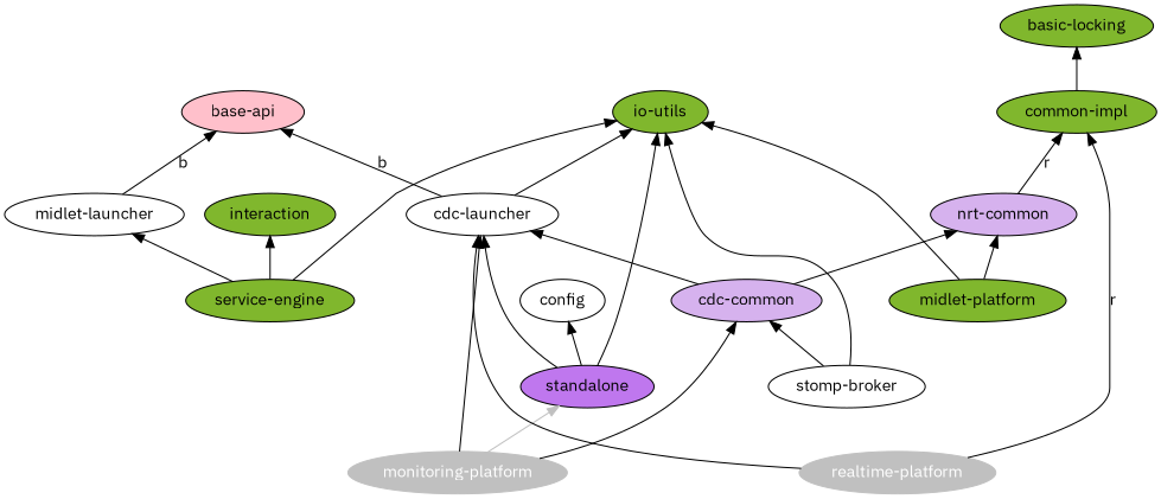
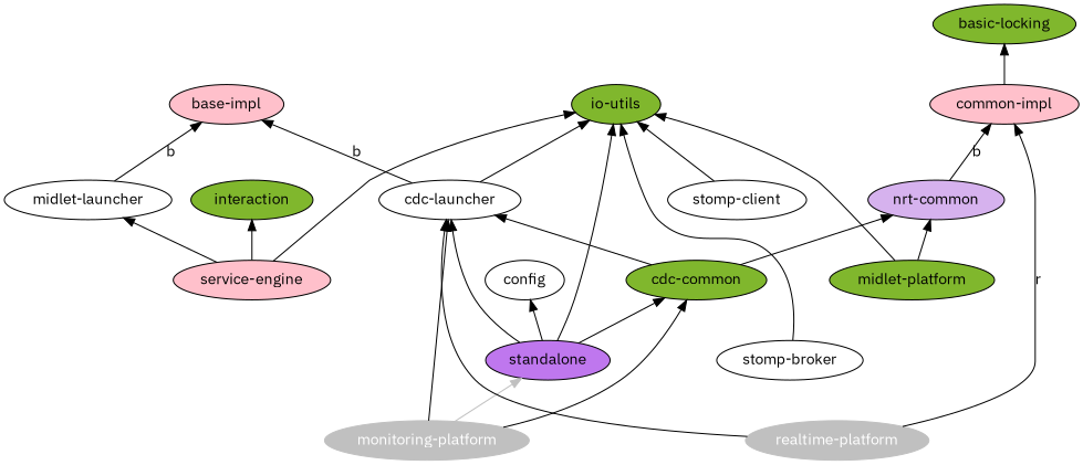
  digraph {
    compound=true
    fontname="IBM Plex Sans"
    rankdir=BT
    node [fontname="IBM Plex Sans" style=filled]
    edge [fontname="IBM Plex Sans"]
    "io-utils" [fillcolor="#80B72D"]
    "basic-locking" [fillcolor="#80B72D"]
    interaction [fillcolor="#80B72D"]
-   "service-engine" [fillcolor="#80B72D"]
-   "base-api" [fillcolor="#FFC0CB"]
-   "common-impl" [fillcolor="#80B72D"]
+   "service-engine" [fillcolor="#FFC0CB"]
+   "base-api" [fillcolor="#FFC0CB" label="base-impl"]
+   "common-impl" [fillcolor="#FFC0CB"]
    "nrt-common" [fillcolor="#D6B2EE"]
-   "cdc-common" [fillcolor="#D6B2EE"]
+   "cdc-common" [fillcolor="#80B72D"]
    "cdc-launcher" [style=""]
    "midlet-launcher" [style=""]
    standalone [fillcolor="#BF77EE"]
    "midlet-platform" [fillcolor="#80B72D"]
    "monitoring-platform" [color=gray fillcolor=gray fontcolor=white]
    "realtime-platform" [color=gray fillcolor=gray fontcolor=white]
    config [style=""]
    "stomp-broker" [style=""]
+   "stomp-client" [style=""]
    subgraph sub_1 {
      group=ext
      "io-utils"
      "basic-locking"
      interaction
      "service-engine"
    }
    subgraph sub_2 {
      group=core
      "base-api"
      "common-impl"
    }
    subgraph sub_3 {
      group=nrt
      "nrt-common"
      "cdc-common"
    }
    subgraph sub_4 {
      group=launch
      "cdc-launcher"
      "midlet-launcher"
    }
    subgraph sub_5 {
      group=platform
      standalone
      "midlet-platform"
    }
    subgraph sub_6 {
      group=diss
      rank=same
      "monitoring-platform"
      "realtime-platform"
    }
    "service-engine" -> "io-utils"
    "service-engine" -> interaction
    "service-engine" -> "midlet-launcher"
    "common-impl" -> "basic-locking"
-   "nrt-common" -> "common-impl" [label=r]
+   "nrt-common" -> "common-impl" [label=b]
    "cdc-common" -> "nrt-common"
    "cdc-common" -> "cdc-launcher"
    "cdc-launcher" -> "io-utils"
    "cdc-launcher" -> "base-api" [label=b]
    "midlet-launcher" -> "base-api" [label=b]
    standalone -> "io-utils"
-   "stomp-broker" -> "cdc-common"
+   standalone -> "cdc-common"
    standalone -> "cdc-launcher"
    standalone -> config
    "midlet-platform" -> "io-utils"
    "midlet-platform" -> "nrt-common"
    "monitoring-platform" -> "cdc-common"
    "monitoring-platform" -> "cdc-launcher"
    "monitoring-platform" -> standalone [color=gray]
    "realtime-platform" -> "common-impl" [label=r]
    "realtime-platform" -> "cdc-launcher"
    "stomp-broker" -> "io-utils"
+   "stomp-client" -> "io-utils"
  }
